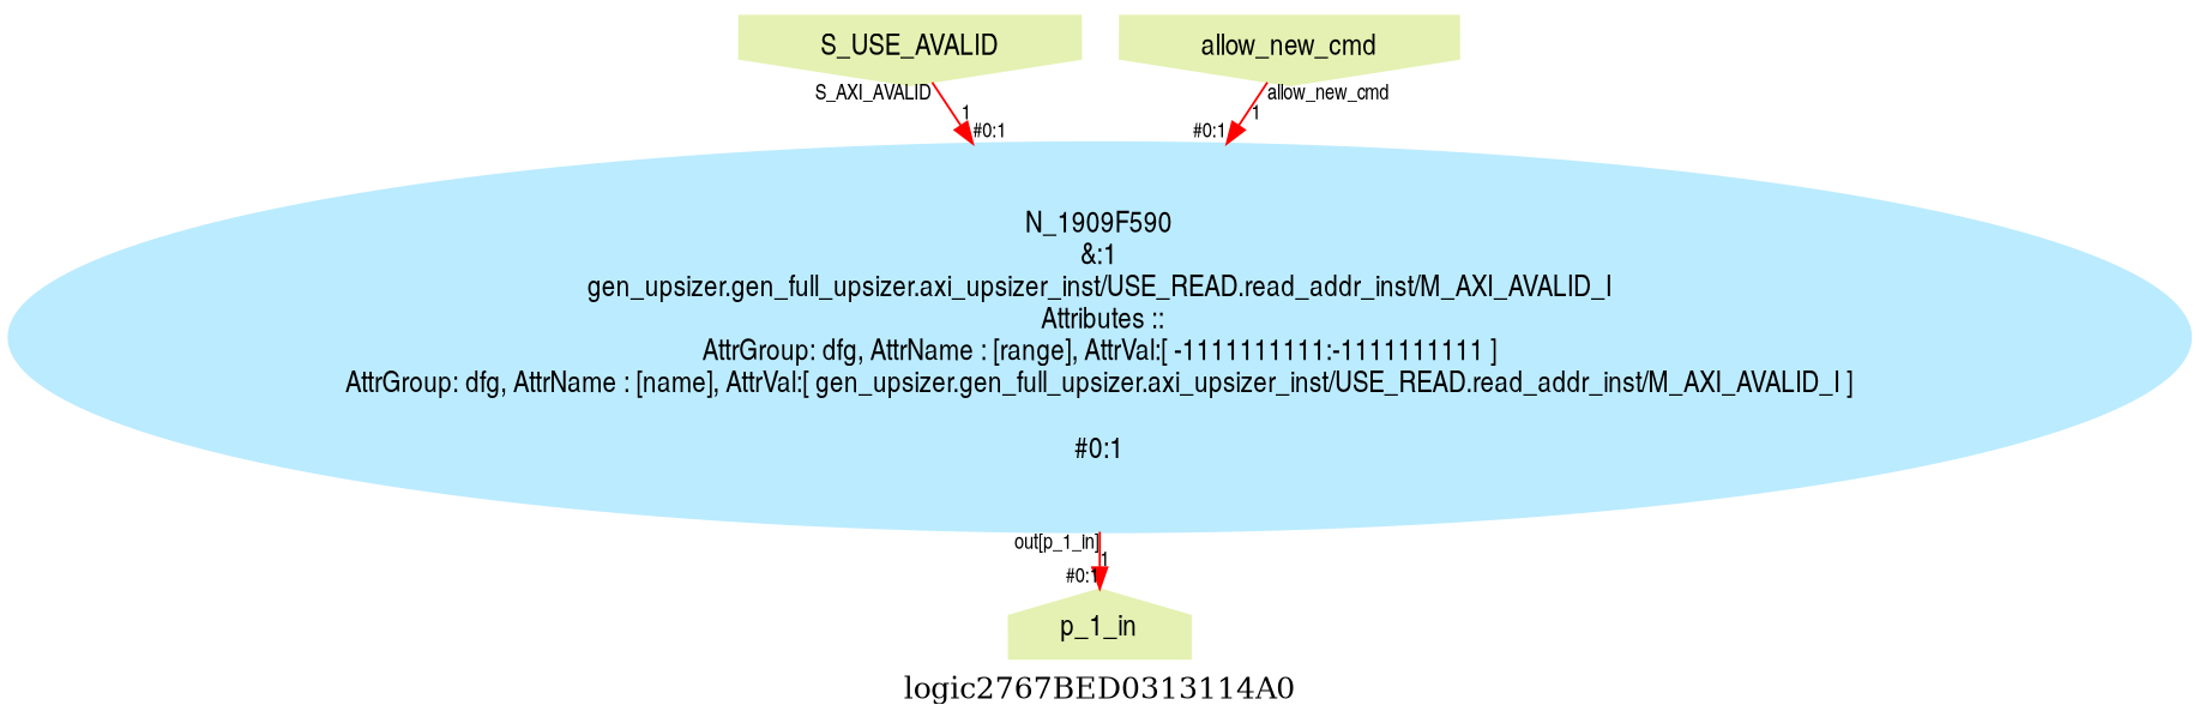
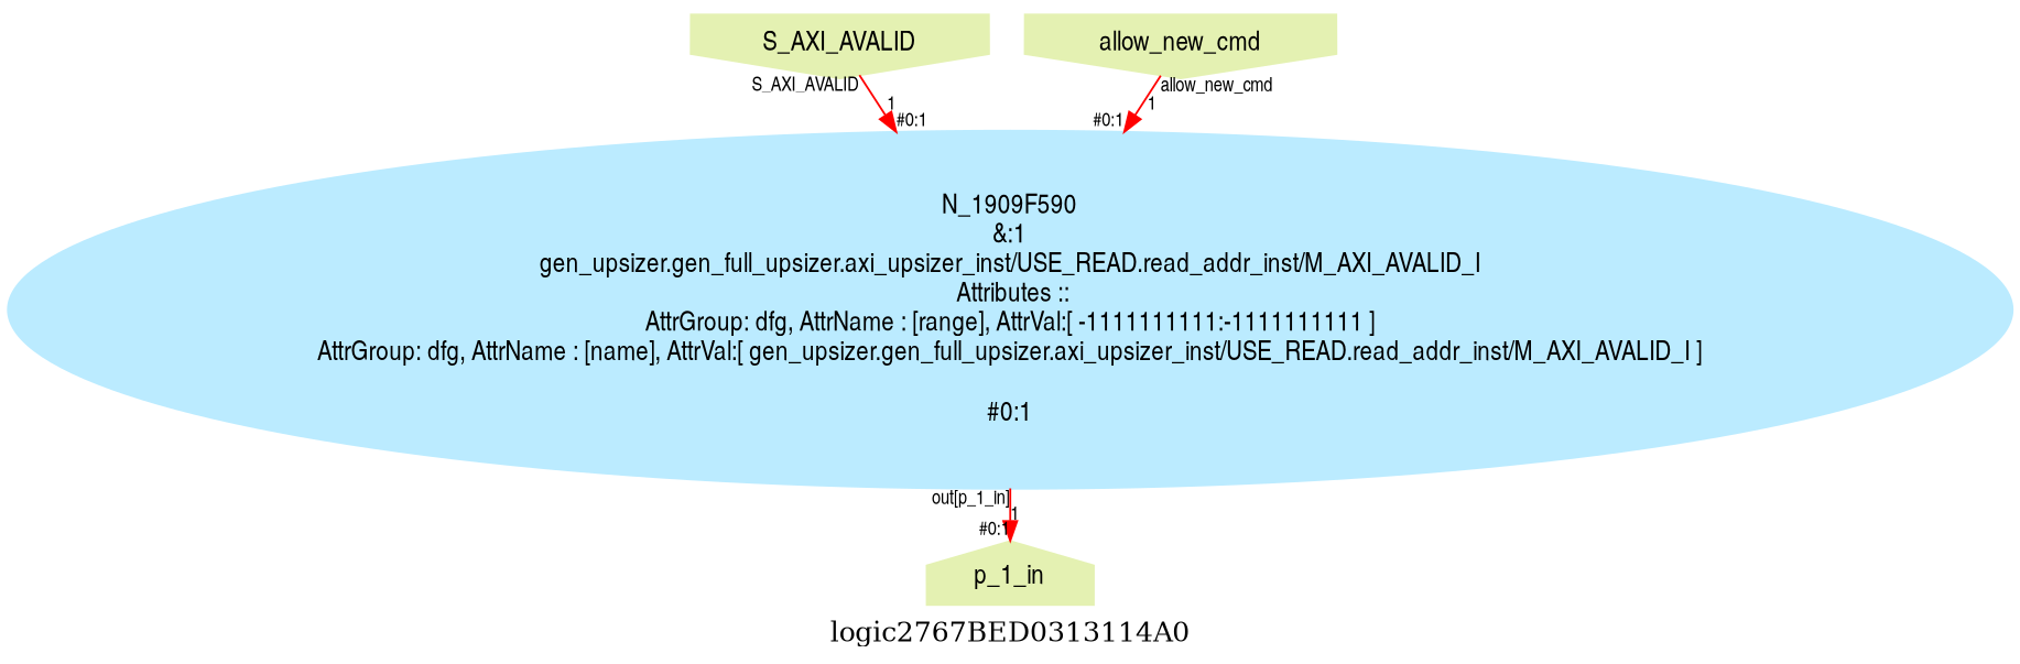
  digraph {
    label=logic2767BED0313114A0
    ranksep=0.1
    splines=true
    node [color="#e4f1b2" fontname=helveticanarrow shape=invhouse style=filled]
    edge [color="#ff0000" fontname=helveticanarrow fontsize=10 headlabel="#0:1"]
-   n1 [label=S_USE_AVALID]
+   n1 [label=S_AXI_AVALID]
    n2 [label=allow_new_cmd]
    n3 [label=p_1_in shape=house]
    n4 [color="#bbebff" label="N_1909F590\n&:1\ngen_upsizer.gen_full_upsizer.axi_upsizer_inst/USE_READ.read_addr_inst/M_AXI_AVALID_I\n Attributes ::\nAttrGroup: dfg, AttrName : [range], AttrVal:[ -1111111111:-1111111111 ]\nAttrGroup: dfg, AttrName : [name], AttrVal:[ gen_upsizer.gen_full_upsizer.axi_upsizer_inst/USE_READ.read_addr_inst/M_AXI_AVALID_I ]\n\n#0:1\n" shape=""]
    subgraph sub_1 {
      rank=source
      n1
      n2
    }
    subgraph sub_2 {
      rank=sink
      n3
    }
    n1 -> n4 [label=1 taillabel=S_AXI_AVALID]
    n2 -> n4 [label=1 taillabel=allow_new_cmd]
    n4 -> n3 [label=1 taillabel="out[p_1_in]"]
  }
